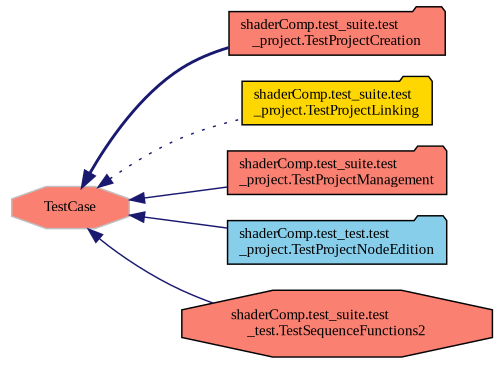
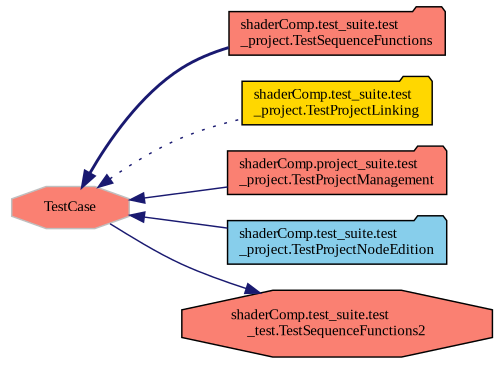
  digraph {
    fontname="Liberation Serif"
    rankdir=LR
    node [color=black fillcolor=salmon fontname="Liberation Serif" fontsize=10 shape=folder style=filled]
    edge [color=midnightblue dir=back fontname="Liberation Serif" fontsize=10 labelfontname=Helvetica labelfontsize=10 style=solid]
    n1 [color=grey75 height=0.2 label=TestCase shape=octagon width=0.4]
-   n2 [height=0.2 label="shaderComp.test_suite.test\l_project.TestProjectCreation" width=0.4]
+   n2 [height=0.2 label="shaderComp.test_suite.test\l_project.TestSequenceFunctions" width=0.4]
    n3 [fillcolor=gold height=0.2 label="shaderComp.test_suite.test\l_project.TestProjectLinking" width=0.4]
-   n4 [height=0.2 label="shaderComp.test_suite.test\l_project.TestProjectManagement" width=0.4]
-   n5 [fillcolor=skyblue height=0.2 label="shaderComp.test_test.test\l_project.TestProjectNodeEdition" width=0.4]
+   n4 [height=0.2 label="shaderComp.project_suite.test\l_project.TestProjectManagement" width=0.4]
+   n5 [fillcolor=skyblue height=0.2 label="shaderComp.test_suite.test\l_project.TestProjectNodeEdition" width=0.4]
    n6 [height=0.2 label="shaderComp.test_suite.test\l_test.TestSequenceFunctions2" shape=octagon width=0.4]
    n1 -> n2 [style=bold]
    n1 -> n3 [style=dotted]
    n1 -> n4
    n1 -> n5
-   n1 -> n6
+   n6 -> n1
  }
